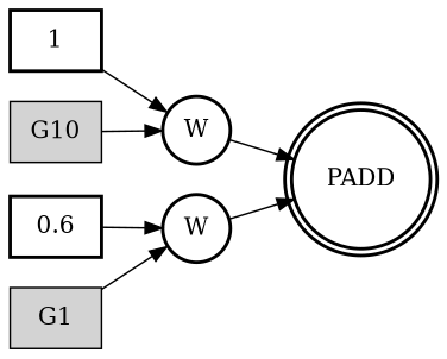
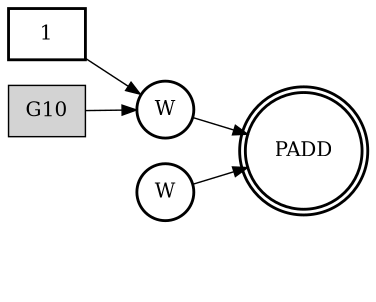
  digraph {
    dir=none
    rankdir=LR
    node [shape=box style=bold]
    n1 [label=PADD shape=doublecircle]
    n2 [label=W shape=circle]
    n3 [label=1]
    n4 [label=G10 style=filled]
    n5 [label=W shape=circle]
-   n6 [label=0.6]
-   n7 [label=G1 style=filled]
    n2 -> n1
    n3 -> n2
    n4 -> n2
    n5 -> n1
-   n6 -> n5
-   n7 -> n5
  }
